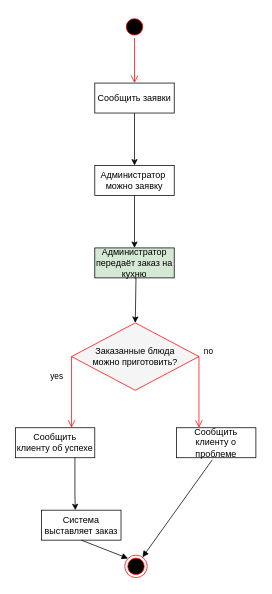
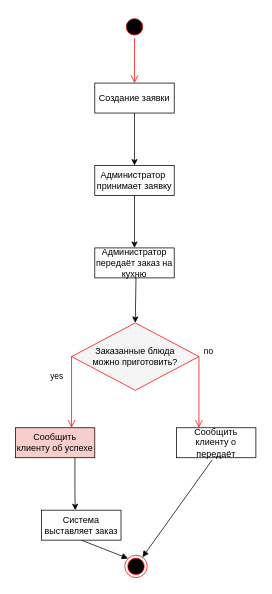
  <mxCell id="0" />
  <mxCell id="1" parent="0" />
  <mxCell id="2" value="" style="ellipse;html=1;shape=startState;fillColor=#000000;strokeColor=#ff0000;" parent="1" vertex="1"><mxGeometry x="164" y="20" width="30" height="30" as="geometry" /></mxCell>
  <mxCell id="3" value="" style="edgeStyle=orthogonalEdgeStyle;html=1;verticalAlign=bottom;endArrow=open;endSize=8;strokeColor=#ff0000;rounded=0;" parent="1" source="2" edge="1"><mxGeometry relative="1" as="geometry"><mxPoint x="179" y="110" as="targetPoint" /></mxGeometry></mxCell>
- <mxCell id="4" value="Сообщить заявки" style="rounded=0;whiteSpace=wrap;html=1;" parent="1" vertex="1"><mxGeometry x="126" y="110" width="106" height="40" as="geometry" /></mxCell>
- <mxCell id="5" value="Администратор&amp;nbsp;&lt;br&gt;можно заявку" style="rounded=0;whiteSpace=wrap;html=1;" parent="1" vertex="1"><mxGeometry x="126" y="220" width="106" height="40" as="geometry" /></mxCell>
- <mxCell id="6" value="Администратор передаёт заказ на кухню" style="rounded=0;whiteSpace=wrap;html=1;fillColor=#d5e8d4;" parent="1" vertex="1"><mxGeometry x="126" y="330" width="106" height="40" as="geometry" /></mxCell>
+ <mxCell id="4" value="Создание заявки" style="rounded=0;whiteSpace=wrap;html=1;" parent="1" vertex="1"><mxGeometry x="126" y="110" width="106" height="40" as="geometry" /></mxCell>
+ <mxCell id="5" value="Администратор&amp;nbsp;&lt;br&gt;принимает заявку" style="rounded=0;whiteSpace=wrap;html=1;" parent="1" vertex="1"><mxGeometry x="126" y="220" width="106" height="40" as="geometry" /></mxCell>
+ <mxCell id="6" value="Администратор передаёт заказ на кухню" style="rounded=0;whiteSpace=wrap;html=1;" parent="1" vertex="1"><mxGeometry x="126" y="330" width="106" height="40" as="geometry" /></mxCell>
  <mxCell id="7" value="Заказанные блюда &lt;br&gt;можно приготовить?" style="rhombus;whiteSpace=wrap;html=1;fillColor=#f5f5f5;strokeColor=#ff0000;" parent="1" vertex="1"><mxGeometry x="95" y="430" width="170" height="90" as="geometry" /></mxCell>
  <mxCell id="8" value="no" style="edgeStyle=orthogonalEdgeStyle;html=1;align=left;verticalAlign=bottom;endArrow=open;endSize=8;strokeColor=#ff0000;rounded=0;exitX=1;exitY=0.5;exitDx=0;exitDy=0;" parent="1" source="7" edge="1"><mxGeometry x="-1" y="12" relative="1" as="geometry"><mxPoint x="265" y="570" as="targetPoint" /><Array as="points"><mxPoint x="265" y="570" /></Array><mxPoint x="-7" y="2" as="offset" /></mxGeometry></mxCell>
  <mxCell id="9" value="yes" style="edgeStyle=orthogonalEdgeStyle;html=1;align=left;verticalAlign=top;endArrow=open;endSize=8;strokeColor=#ff0000;rounded=0;" parent="1" source="7" edge="1"><mxGeometry x="-0.732" y="-30" relative="1" as="geometry"><mxPoint x="95" y="570" as="targetPoint" /><Array as="points"><mxPoint x="95" y="570" /></Array><mxPoint as="offset" /></mxGeometry></mxCell>
  <mxCell id="10" value="" style="edgeStyle=orthogonalEdgeStyle;rounded=0;orthogonalLoop=1;jettySize=auto;html=1;" parent="1" edge="1"><mxGeometry relative="1" as="geometry"><mxPoint x="179" y="150" as="sourcePoint" /><mxPoint x="179" y="220" as="targetPoint" /></mxGeometry></mxCell>
  <mxCell id="11" value="" style="edgeStyle=orthogonalEdgeStyle;rounded=0;orthogonalLoop=1;jettySize=auto;html=1;" parent="1" edge="1"><mxGeometry relative="1" as="geometry"><mxPoint x="179" y="260" as="sourcePoint" /><mxPoint x="179" y="330" as="targetPoint" /></mxGeometry></mxCell>
  <mxCell id="12" value="" style="edgeStyle=orthogonalEdgeStyle;rounded=0;orthogonalLoop=1;jettySize=auto;html=1;entryX=0.5;entryY=0;entryDx=0;entryDy=0;" parent="1" target="7" edge="1"><mxGeometry relative="1" as="geometry"><mxPoint x="179" y="370" as="sourcePoint" /><mxPoint x="179" y="440" as="targetPoint" /><Array as="points"><mxPoint x="181" y="370" /></Array></mxGeometry></mxCell>
- <mxCell id="13" value="Сообщить клиенту о проблеме" style="rounded=0;whiteSpace=wrap;html=1;" parent="1" vertex="1"><mxGeometry x="235" y="570" width="106" height="40" as="geometry" /></mxCell>
- <mxCell id="14" value="Сообщить клиенту об успехе" style="rounded=0;whiteSpace=wrap;html=1;" parent="1" vertex="1"><mxGeometry x="20" y="570" width="106" height="40" as="geometry" /></mxCell>
+ <mxCell id="13" value="Сообщить клиенту о передаёт" style="rounded=0;whiteSpace=wrap;html=1;" parent="1" vertex="1"><mxGeometry x="235" y="570" width="106" height="40" as="geometry" /></mxCell>
+ <mxCell id="14" value="Сообщить клиенту об успехе" style="rounded=0;whiteSpace=wrap;html=1;fillColor=#f8cecc;" parent="1" vertex="1"><mxGeometry x="20" y="570" width="106" height="40" as="geometry" /></mxCell>
  <mxCell id="15" value="Система выставляет заказ" style="rounded=0;whiteSpace=wrap;html=1;" parent="1" vertex="1"><mxGeometry x="55" y="680" width="106" height="40" as="geometry" /></mxCell>
  <mxCell id="16" value="" style="edgeStyle=orthogonalEdgeStyle;rounded=0;orthogonalLoop=1;jettySize=auto;html=1;exitX=0.75;exitY=1;exitDx=0;exitDy=0;" parent="1" edge="1" source="14"><mxGeometry x="-0.143" y="-3" relative="1" as="geometry"><mxPoint x="107.71" y="610" as="sourcePoint" /><mxPoint x="100" y="680" as="targetPoint" /><Array as="points"><mxPoint x="100" y="660" /><mxPoint x="100" y="660" /></Array><mxPoint as="offset" /></mxGeometry></mxCell>
  <mxCell id="17" value="" style="ellipse;html=1;shape=endState;fillColor=#000000;strokeColor=#ff0000;" parent="1" vertex="1"><mxGeometry x="166" y="740" width="30" height="30" as="geometry" /></mxCell>
  <mxCell id="18" value="" style="html=1;verticalAlign=bottom;labelBackgroundColor=none;endArrow=block;endFill=1;endSize=6;align=left;rounded=0;exitX=0.45;exitY=1.072;exitDx=0;exitDy=0;exitPerimeter=0;" parent="1" source="13" target="17" edge="1"><mxGeometry x="-1" relative="1" as="geometry"><mxPoint x="225" y="710" as="sourcePoint" /><mxPoint x="385" y="710" as="targetPoint" /></mxGeometry></mxCell>
  <mxCell id="19" value="" style="html=1;verticalAlign=bottom;labelBackgroundColor=none;endArrow=block;endFill=1;endSize=6;align=left;rounded=0;exitX=0.5;exitY=1;exitDx=0;exitDy=0;entryX=0;entryY=0;entryDx=0;entryDy=0;" parent="1" source="15" target="17" edge="1"><mxGeometry x="-1" relative="1" as="geometry"><mxPoint x="262.7" y="622.88" as="sourcePoint" /><mxPoint x="196.23" y="800.941" as="targetPoint" /></mxGeometry></mxCell>
